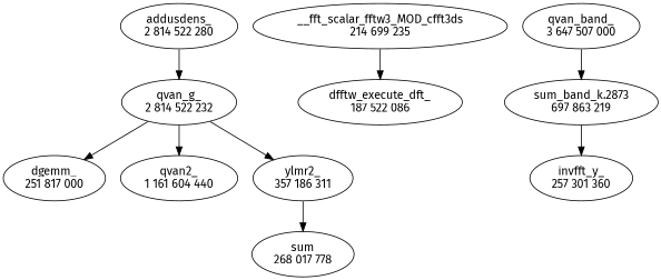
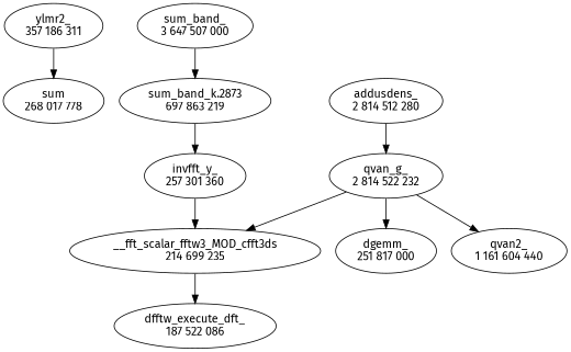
  digraph {
    fontname="Fira Sans"
    node [fontname="Fira Sans"]
    edge [fontname="Fira Sans" weight=2]
    n1 [label="sum\n268 017 778"]
    n2 [label="dfftw_execute_dft_\n187 522 086"]
    n3 [label="dgemm_\n251 817 000"]
    n4 [label="__fft_scalar_fftw3_MOD_cfft3ds\n214 699 235"]
    n5 [label="qvan2_\n1 161 604 440"]
    n6 [label="invfft_y_\n257 301 360"]
    n7 [label="ylmr2_\n357 186 311"]
-   n8 [label="addusdens_\n2 814 522 280"]
+   n8 [label="addusdens_\n2 814 512 280"]
    n9 [label="qvan_g_\n2 814 522 232"]
-   n10 [label="qvan_band_\n3 647 507 000"]
+   n10 [label="sum_band_\n3 647 507 000"]
    n11 [label="sum_band_k.2873\n697 863 219"]
    n4 -> n2
+   n6 -> n4
    n7 -> n1
    n8 -> n9 [weight=3]
    n9 -> n3 [weight=3]
    n9 -> n5 [weight=3]
-   n9 -> n7
+   n9 -> n4
    n10 -> n11 [weight=3]
    n11 -> n6
  }
